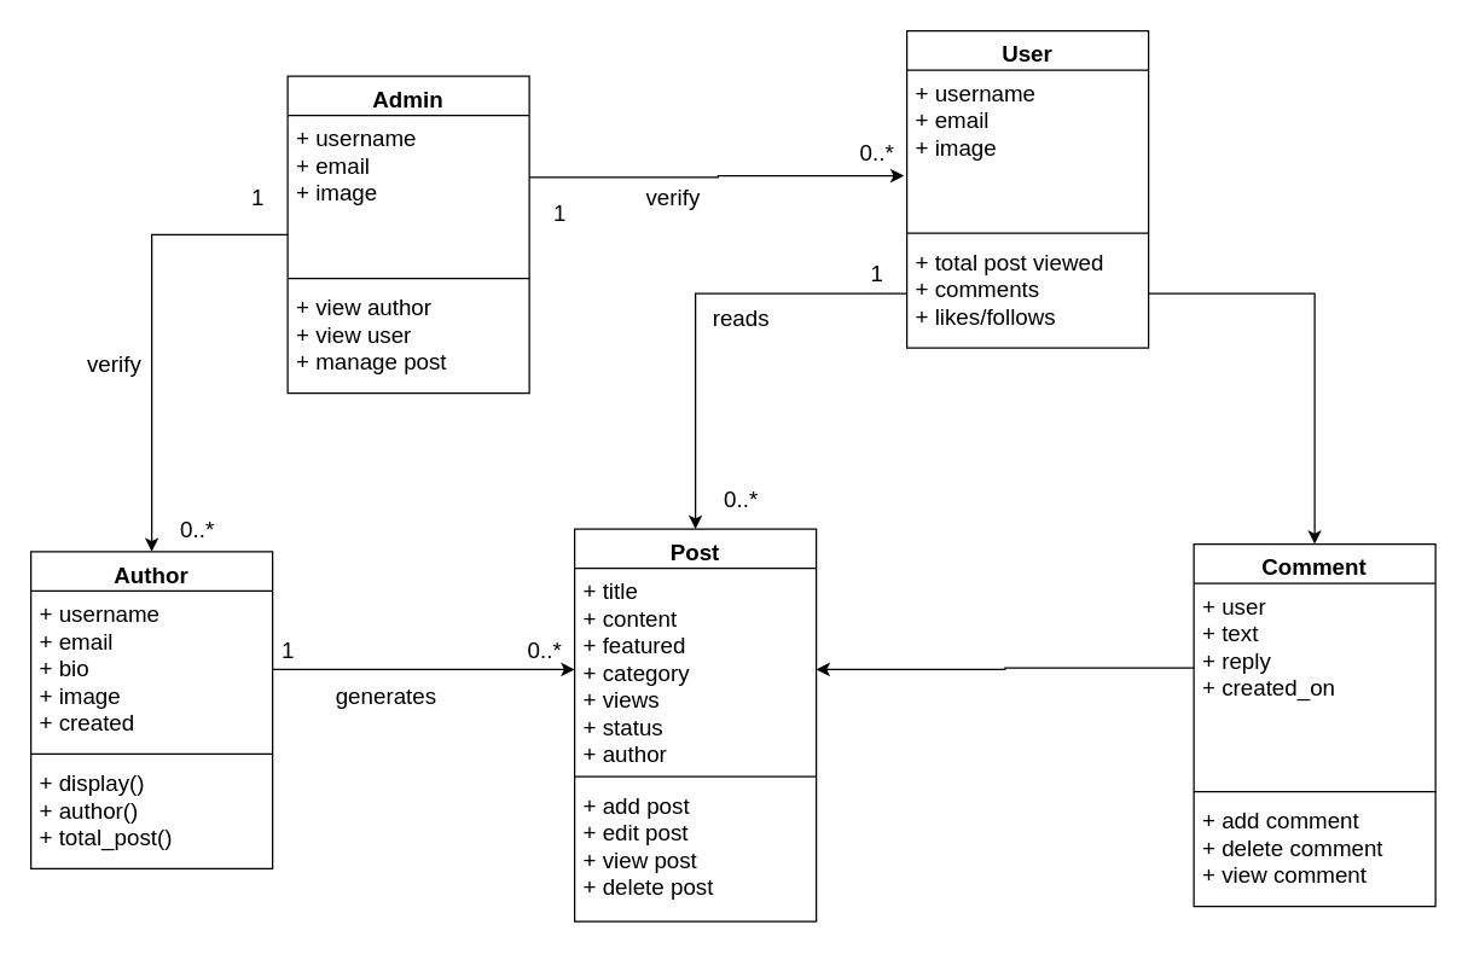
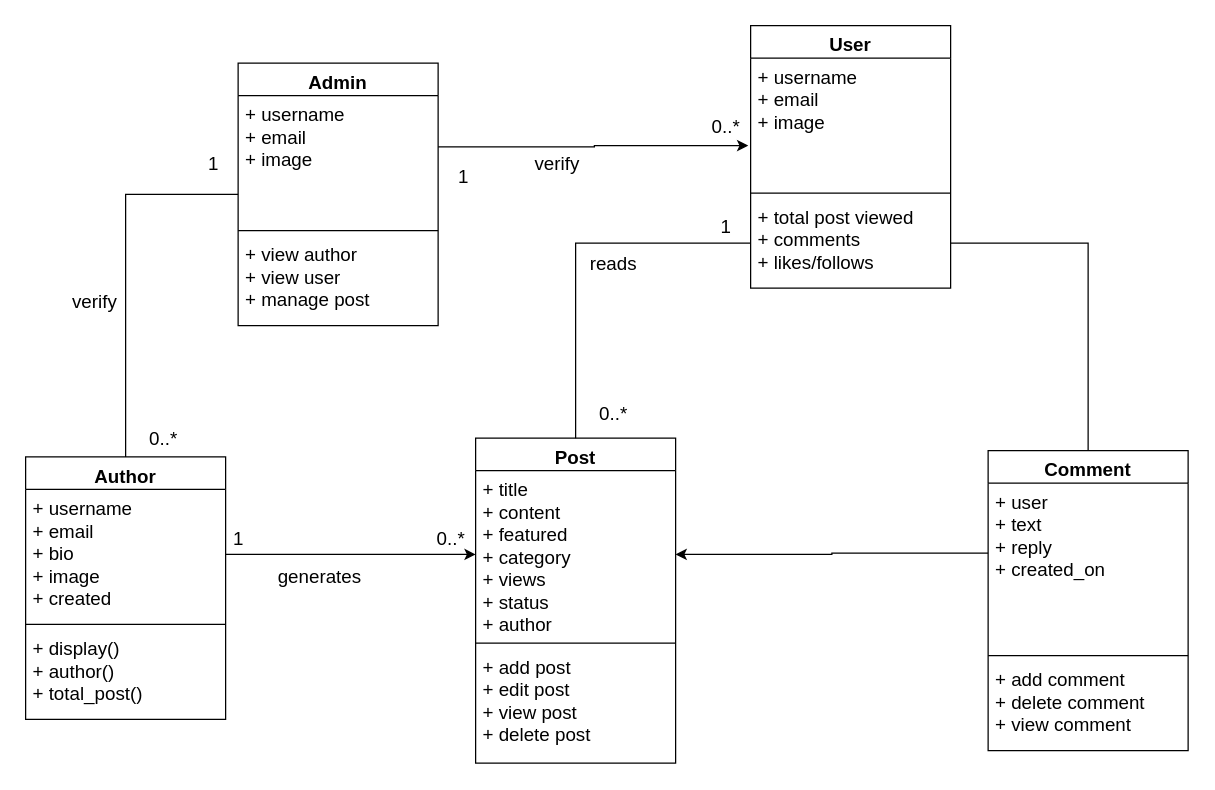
  <mxCell id="0" />
  <mxCell id="1" parent="0" />
  <mxCell id="2" value="Author" style="swimlane;fontStyle=1;align=center;verticalAlign=top;childLayout=stackLayout;horizontal=1;startSize=26;horizontalStack=0;resizeParent=1;resizeParentMax=0;resizeLast=0;collapsible=1;marginBottom=0;fontSize=15;" vertex="1" parent="1"><mxGeometry x="20" y="365" width="160" height="210" as="geometry" /></mxCell>
  <mxCell id="3" value="+ username&#10;+ email&#10;+ bio&#10;+ image&#10;+ created" style="text;strokeColor=none;fillColor=none;align=left;verticalAlign=top;spacingLeft=4;spacingRight=4;overflow=hidden;rotatable=0;points=[[0,0.5],[1,0.5]];portConstraint=eastwest;fontSize=15;" vertex="1" parent="2"><mxGeometry y="26" width="160" height="104" as="geometry" /></mxCell>
  <mxCell id="4" value="" style="line;strokeWidth=1;fillColor=none;align=left;verticalAlign=middle;spacingTop=-1;spacingLeft=3;spacingRight=3;rotatable=0;labelPosition=right;points=[];portConstraint=eastwest;fontSize=15;" vertex="1" parent="2"><mxGeometry y="130" width="160" height="8" as="geometry" /></mxCell>
  <mxCell id="5" value="+ display()&#10;+ author()&#10;+ total_post()" style="text;strokeColor=none;fillColor=none;align=left;verticalAlign=top;spacingLeft=4;spacingRight=4;overflow=hidden;rotatable=0;points=[[0,0.5],[1,0.5]];portConstraint=eastwest;fontSize=15;" vertex="1" parent="2"><mxGeometry y="138" width="160" height="72" as="geometry" /></mxCell>
  <mxCell id="6" value="User" style="swimlane;fontStyle=1;align=center;verticalAlign=top;childLayout=stackLayout;horizontal=1;startSize=26;horizontalStack=0;resizeParent=1;resizeParentMax=0;resizeLast=0;collapsible=1;marginBottom=0;fontSize=15;" vertex="1" parent="1"><mxGeometry x="600" y="20" width="160" height="210" as="geometry" /></mxCell>
  <mxCell id="7" value="+ username&#10;+ email&#10;+ image" style="text;strokeColor=none;fillColor=none;align=left;verticalAlign=top;spacingLeft=4;spacingRight=4;overflow=hidden;rotatable=0;points=[[0,0.5],[1,0.5]];portConstraint=eastwest;fontSize=15;" vertex="1" parent="6"><mxGeometry y="26" width="160" height="104" as="geometry" /></mxCell>
  <mxCell id="8" value="" style="line;strokeWidth=1;fillColor=none;align=left;verticalAlign=middle;spacingTop=-1;spacingLeft=3;spacingRight=3;rotatable=0;labelPosition=right;points=[];portConstraint=eastwest;fontSize=15;" vertex="1" parent="6"><mxGeometry y="130" width="160" height="8" as="geometry" /></mxCell>
  <mxCell id="9" value="+ total post viewed&#10;+ comments&#10;+ likes/follows" style="text;strokeColor=none;fillColor=none;align=left;verticalAlign=top;spacingLeft=4;spacingRight=4;overflow=hidden;rotatable=0;points=[[0,0.5],[1,0.5]];portConstraint=eastwest;fontSize=15;" vertex="1" parent="6"><mxGeometry y="138" width="160" height="72" as="geometry" /></mxCell>
- <mxCell id="10" style="edgeStyle=orthogonalEdgeStyle;rounded=0;orthogonalLoop=1;jettySize=auto;html=1;fontSize=15;" edge="1" parent="1" source="12" target="2"><mxGeometry relative="1" as="geometry" /></mxCell>
+ <mxCell id="10" style="edgeStyle=orthogonalEdgeStyle;rounded=0;orthogonalLoop=1;jettySize=auto;html=1;fontSize=15;endArrow=none;" edge="1" parent="1" source="12" target="2"><mxGeometry relative="1" as="geometry" /></mxCell>
  <mxCell id="11" style="edgeStyle=orthogonalEdgeStyle;rounded=0;orthogonalLoop=1;jettySize=auto;html=1;entryX=-0.012;entryY=0.673;entryDx=0;entryDy=0;entryPerimeter=0;fontSize=15;exitX=1;exitY=0.394;exitDx=0;exitDy=0;exitPerimeter=0;" edge="1" parent="1" source="13" target="7"><mxGeometry relative="1" as="geometry" /></mxCell>
  <mxCell id="12" value="Admin" style="swimlane;fontStyle=1;align=center;verticalAlign=top;childLayout=stackLayout;horizontal=1;startSize=26;horizontalStack=0;resizeParent=1;resizeParentMax=0;resizeLast=0;collapsible=1;marginBottom=0;fontSize=15;" vertex="1" parent="1"><mxGeometry x="190" y="50" width="160" height="210" as="geometry" /></mxCell>
  <mxCell id="13" value="+ username&#10;+ email&#10;+ image" style="text;strokeColor=none;fillColor=none;align=left;verticalAlign=top;spacingLeft=4;spacingRight=4;overflow=hidden;rotatable=0;points=[[0,0.5],[1,0.5]];portConstraint=eastwest;fontSize=15;" vertex="1" parent="12"><mxGeometry y="26" width="160" height="104" as="geometry" /></mxCell>
  <mxCell id="14" value="" style="line;strokeWidth=1;fillColor=none;align=left;verticalAlign=middle;spacingTop=-1;spacingLeft=3;spacingRight=3;rotatable=0;labelPosition=right;points=[];portConstraint=eastwest;fontSize=15;" vertex="1" parent="12"><mxGeometry y="130" width="160" height="8" as="geometry" /></mxCell>
  <mxCell id="15" value="+ view author&#10;+ view user&#10;+ manage post" style="text;strokeColor=none;fillColor=none;align=left;verticalAlign=top;spacingLeft=4;spacingRight=4;overflow=hidden;rotatable=0;points=[[0,0.5],[1,0.5]];portConstraint=eastwest;fontSize=15;" vertex="1" parent="12"><mxGeometry y="138" width="160" height="72" as="geometry" /></mxCell>
  <mxCell id="16" value="Post" style="swimlane;fontStyle=1;align=center;verticalAlign=top;childLayout=stackLayout;horizontal=1;startSize=26;horizontalStack=0;resizeParent=1;resizeParentMax=0;resizeLast=0;collapsible=1;marginBottom=0;fontSize=15;" vertex="1" parent="1"><mxGeometry x="380" y="350" width="160" height="260" as="geometry" /></mxCell>
  <mxCell id="17" value="+ title&#10;+ content&#10;+ featured&#10;+ category&#10;+ views&#10;+ status&#10;+ author" style="text;strokeColor=none;fillColor=none;align=left;verticalAlign=top;spacingLeft=4;spacingRight=4;overflow=hidden;rotatable=0;points=[[0,0.5],[1,0.5]];portConstraint=eastwest;fontSize=15;" vertex="1" parent="16"><mxGeometry y="26" width="160" height="134" as="geometry" /></mxCell>
  <mxCell id="18" value="" style="line;strokeWidth=1;fillColor=none;align=left;verticalAlign=middle;spacingTop=-1;spacingLeft=3;spacingRight=3;rotatable=0;labelPosition=right;points=[];portConstraint=eastwest;fontSize=15;" vertex="1" parent="16"><mxGeometry y="160" width="160" height="8" as="geometry" /></mxCell>
  <mxCell id="19" value="+ add post&#10;+ edit post&#10;+ view post&#10;+ delete post" style="text;strokeColor=none;fillColor=none;align=left;verticalAlign=top;spacingLeft=4;spacingRight=4;overflow=hidden;rotatable=0;points=[[0,0.5],[1,0.5]];portConstraint=eastwest;fontSize=15;" vertex="1" parent="16"><mxGeometry y="168" width="160" height="92" as="geometry" /></mxCell>
  <mxCell id="20" value="Comment" style="swimlane;fontStyle=1;align=center;verticalAlign=top;childLayout=stackLayout;horizontal=1;startSize=26;horizontalStack=0;resizeParent=1;resizeParentMax=0;resizeLast=0;collapsible=1;marginBottom=0;fontSize=15;" vertex="1" parent="1"><mxGeometry x="790" y="360" width="160" height="240" as="geometry" /></mxCell>
  <mxCell id="21" value="+ user&#10;+ text&#10;+ reply&#10;+ created_on" style="text;strokeColor=none;fillColor=none;align=left;verticalAlign=top;spacingLeft=4;spacingRight=4;overflow=hidden;rotatable=0;points=[[0,0.5],[1,0.5]];portConstraint=eastwest;fontSize=15;" vertex="1" parent="20"><mxGeometry y="26" width="160" height="134" as="geometry" /></mxCell>
  <mxCell id="22" value="" style="line;strokeWidth=1;fillColor=none;align=left;verticalAlign=middle;spacingTop=-1;spacingLeft=3;spacingRight=3;rotatable=0;labelPosition=right;points=[];portConstraint=eastwest;fontSize=15;" vertex="1" parent="20"><mxGeometry y="160" width="160" height="8" as="geometry" /></mxCell>
  <mxCell id="23" value="+ add comment&#10;+ delete comment&#10;+ view comment" style="text;strokeColor=none;fillColor=none;align=left;verticalAlign=top;spacingLeft=4;spacingRight=4;overflow=hidden;rotatable=0;points=[[0,0.5],[1,0.5]];portConstraint=eastwest;fontSize=15;" vertex="1" parent="20"><mxGeometry y="168" width="160" height="72" as="geometry" /></mxCell>
  <mxCell id="24" style="edgeStyle=orthogonalEdgeStyle;rounded=0;orthogonalLoop=1;jettySize=auto;html=1;entryX=0;entryY=0.5;entryDx=0;entryDy=0;fontSize=15;" edge="1" parent="1" source="3" target="17"><mxGeometry relative="1" as="geometry"><mxPoint x="200" y="443" as="sourcePoint" /></mxGeometry></mxCell>
  <mxCell id="25" value="generates" style="text;html=1;align=center;verticalAlign=middle;resizable=0;points=[];autosize=1;strokeColor=none;fillColor=none;fontSize=15;" vertex="1" parent="1"><mxGeometry x="215" y="450" width="80" height="20" as="geometry" /></mxCell>
  <mxCell id="26" value="1" style="text;html=1;align=center;verticalAlign=middle;resizable=0;points=[];autosize=1;strokeColor=none;fillColor=none;fontSize=15;" vertex="1" parent="1"><mxGeometry x="180" y="420" width="20" height="20" as="geometry" /></mxCell>
  <mxCell id="27" value="0..*" style="text;html=1;align=center;verticalAlign=middle;resizable=0;points=[];autosize=1;strokeColor=none;fillColor=none;fontSize=15;" vertex="1" parent="1"><mxGeometry x="340" y="420" width="40" height="20" as="geometry" /></mxCell>
  <mxCell id="28" value="verify" style="text;html=1;align=center;verticalAlign=middle;resizable=0;points=[];autosize=1;strokeColor=none;fillColor=none;fontSize=15;" vertex="1" parent="1"><mxGeometry x="50" y="230" width="50" height="20" as="geometry" /></mxCell>
  <mxCell id="29" value="1" style="text;html=1;align=center;verticalAlign=middle;resizable=0;points=[];autosize=1;strokeColor=none;fillColor=none;fontSize=15;" vertex="1" parent="1"><mxGeometry x="160" y="120" width="20" height="20" as="geometry" /></mxCell>
  <mxCell id="30" value="0..*" style="text;html=1;align=center;verticalAlign=middle;resizable=0;points=[];autosize=1;strokeColor=none;fillColor=none;fontSize=15;" vertex="1" parent="1"><mxGeometry x="110" y="340" width="40" height="20" as="geometry" /></mxCell>
  <mxCell id="31" value="verify" style="text;html=1;align=center;verticalAlign=middle;resizable=0;points=[];autosize=1;strokeColor=none;fillColor=none;fontSize=15;" vertex="1" parent="1"><mxGeometry x="420" y="120" width="50" height="20" as="geometry" /></mxCell>
  <mxCell id="32" value="1" style="text;html=1;align=center;verticalAlign=middle;resizable=0;points=[];autosize=1;strokeColor=none;fillColor=none;fontSize=15;" vertex="1" parent="1"><mxGeometry x="360" y="130" width="20" height="20" as="geometry" /></mxCell>
  <mxCell id="33" value="0..*" style="text;html=1;align=center;verticalAlign=middle;resizable=0;points=[];autosize=1;strokeColor=none;fillColor=none;fontSize=15;" vertex="1" parent="1"><mxGeometry x="560" y="90" width="40" height="20" as="geometry" /></mxCell>
- <mxCell id="34" style="edgeStyle=orthogonalEdgeStyle;rounded=0;orthogonalLoop=1;jettySize=auto;html=1;entryX=0.5;entryY=0;entryDx=0;entryDy=0;fontSize=15;" edge="1" parent="1" source="9" target="16"><mxGeometry relative="1" as="geometry" /></mxCell>
+ <mxCell id="34" style="edgeStyle=orthogonalEdgeStyle;rounded=0;orthogonalLoop=1;jettySize=auto;html=1;entryX=0.5;entryY=0;entryDx=0;entryDy=0;fontSize=15;endArrow=none;" edge="1" parent="1" source="9" target="16"><mxGeometry relative="1" as="geometry" /></mxCell>
  <mxCell id="35" value="0..*" style="text;html=1;align=center;verticalAlign=middle;resizable=0;points=[];autosize=1;strokeColor=none;fillColor=none;fontSize=15;" vertex="1" parent="1"><mxGeometry x="470" y="320" width="40" height="20" as="geometry" /></mxCell>
  <mxCell id="36" value="1" style="text;html=1;align=center;verticalAlign=middle;resizable=0;points=[];autosize=1;strokeColor=none;fillColor=none;fontSize=15;" vertex="1" parent="1"><mxGeometry x="570" y="170" width="20" height="20" as="geometry" /></mxCell>
  <mxCell id="37" value="reads" style="text;html=1;align=center;verticalAlign=middle;resizable=0;points=[];autosize=1;strokeColor=none;fillColor=none;fontSize=15;" vertex="1" parent="1"><mxGeometry x="465" y="200" width="50" height="20" as="geometry" /></mxCell>
- <mxCell id="38" style="edgeStyle=orthogonalEdgeStyle;rounded=0;orthogonalLoop=1;jettySize=auto;html=1;entryX=0.5;entryY=0;entryDx=0;entryDy=0;fontSize=15;" edge="1" parent="1" source="9" target="20"><mxGeometry relative="1" as="geometry" /></mxCell>
+ <mxCell id="38" style="edgeStyle=orthogonalEdgeStyle;rounded=0;orthogonalLoop=1;jettySize=auto;html=1;entryX=0.5;entryY=0;entryDx=0;entryDy=0;fontSize=15;endArrow=none;" edge="1" parent="1" source="9" target="20"><mxGeometry relative="1" as="geometry" /></mxCell>
  <mxCell id="39" style="edgeStyle=orthogonalEdgeStyle;rounded=0;orthogonalLoop=1;jettySize=auto;html=1;entryX=1;entryY=0.5;entryDx=0;entryDy=0;fontSize=15;exitX=0;exitY=0.418;exitDx=0;exitDy=0;exitPerimeter=0;" edge="1" parent="1" source="21" target="17"><mxGeometry relative="1" as="geometry" /></mxCell>
